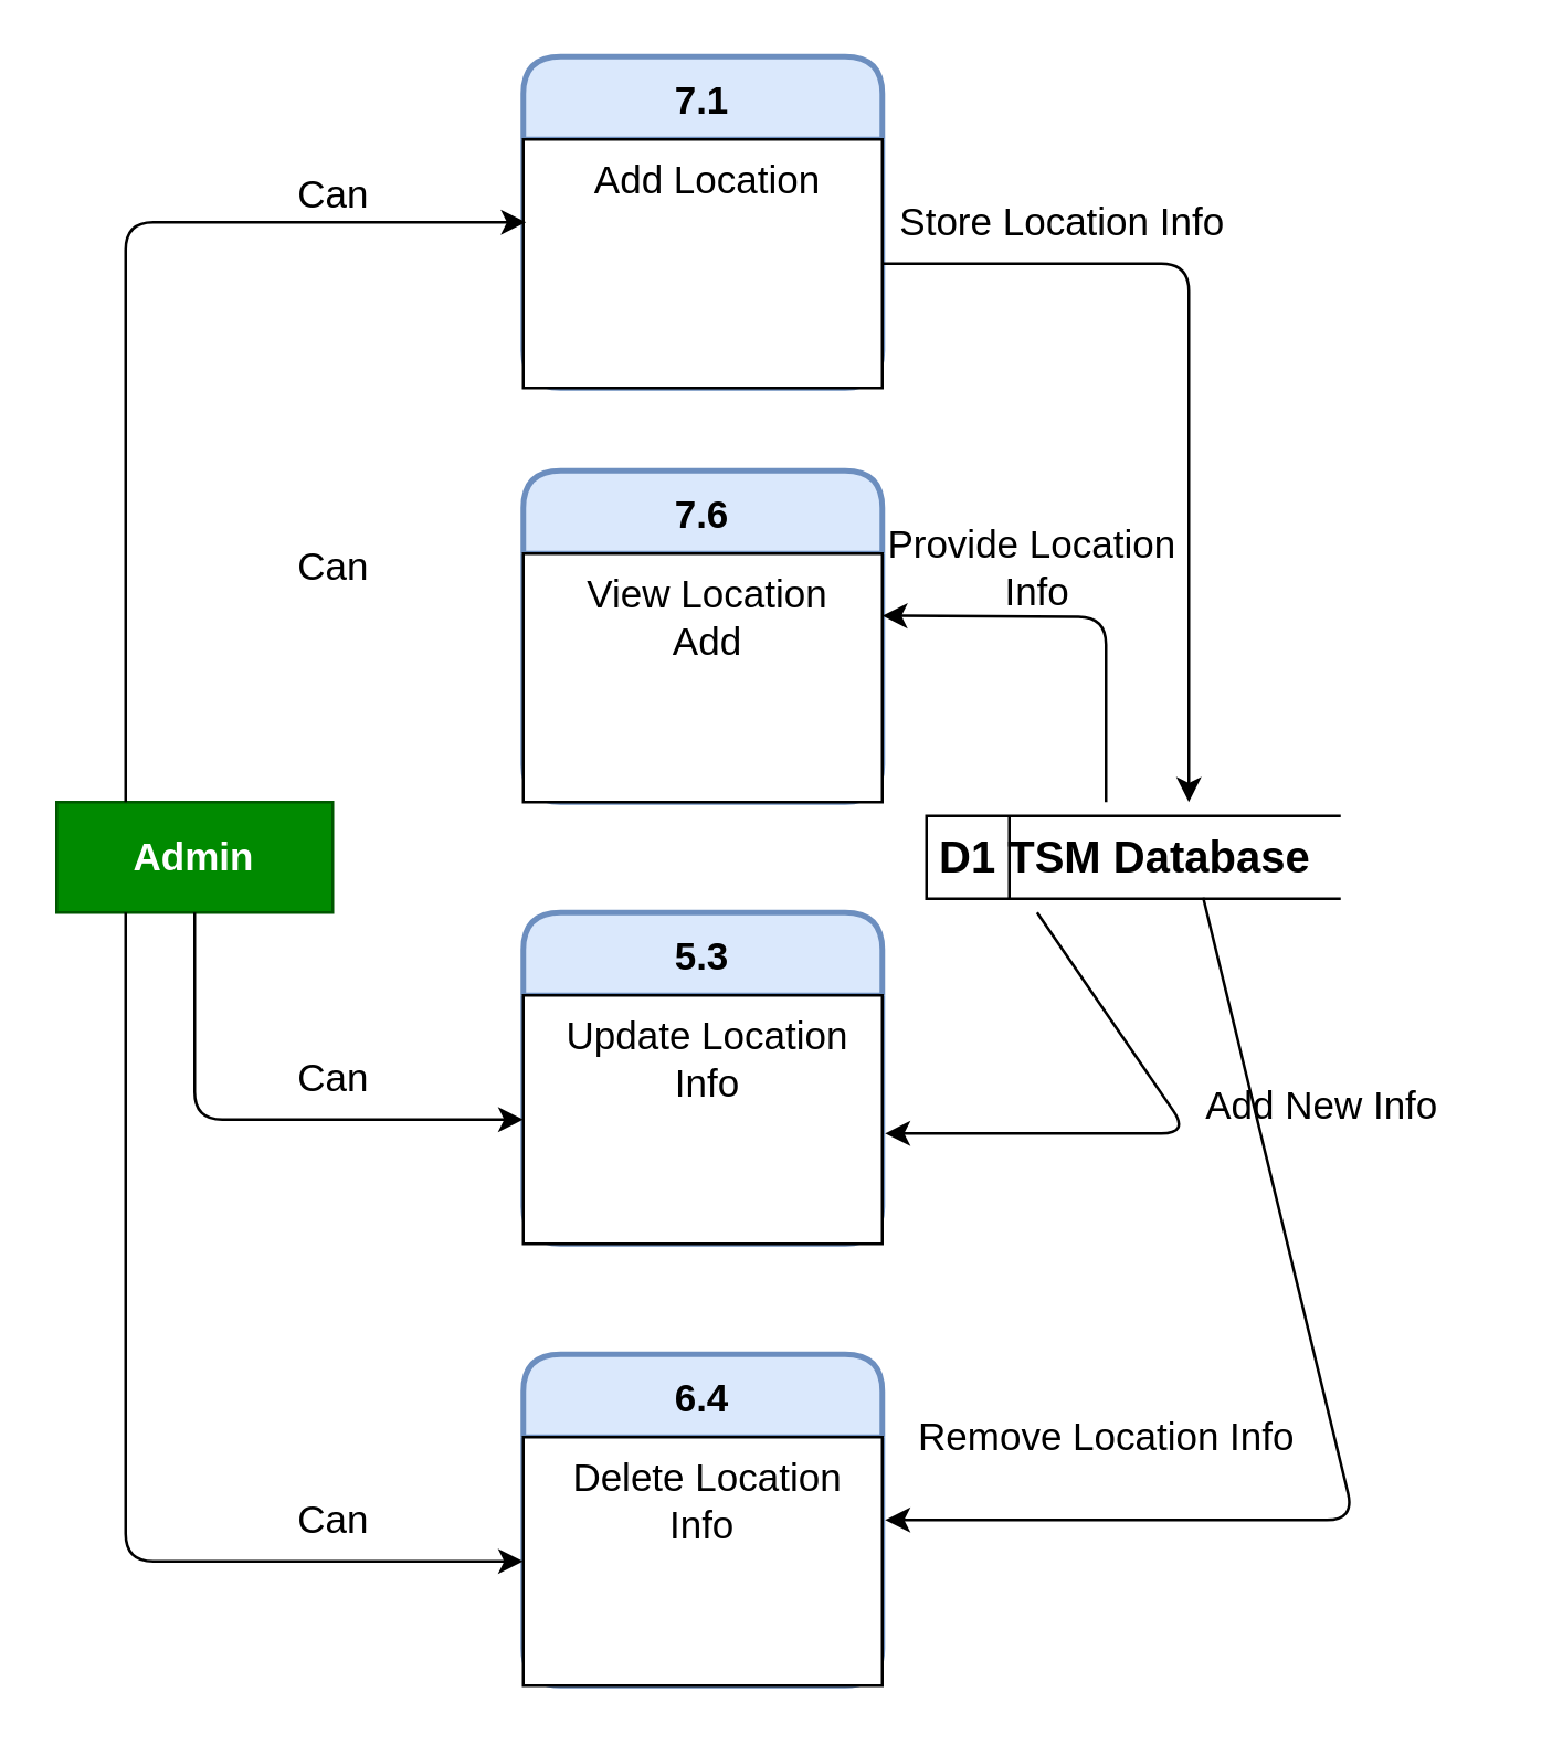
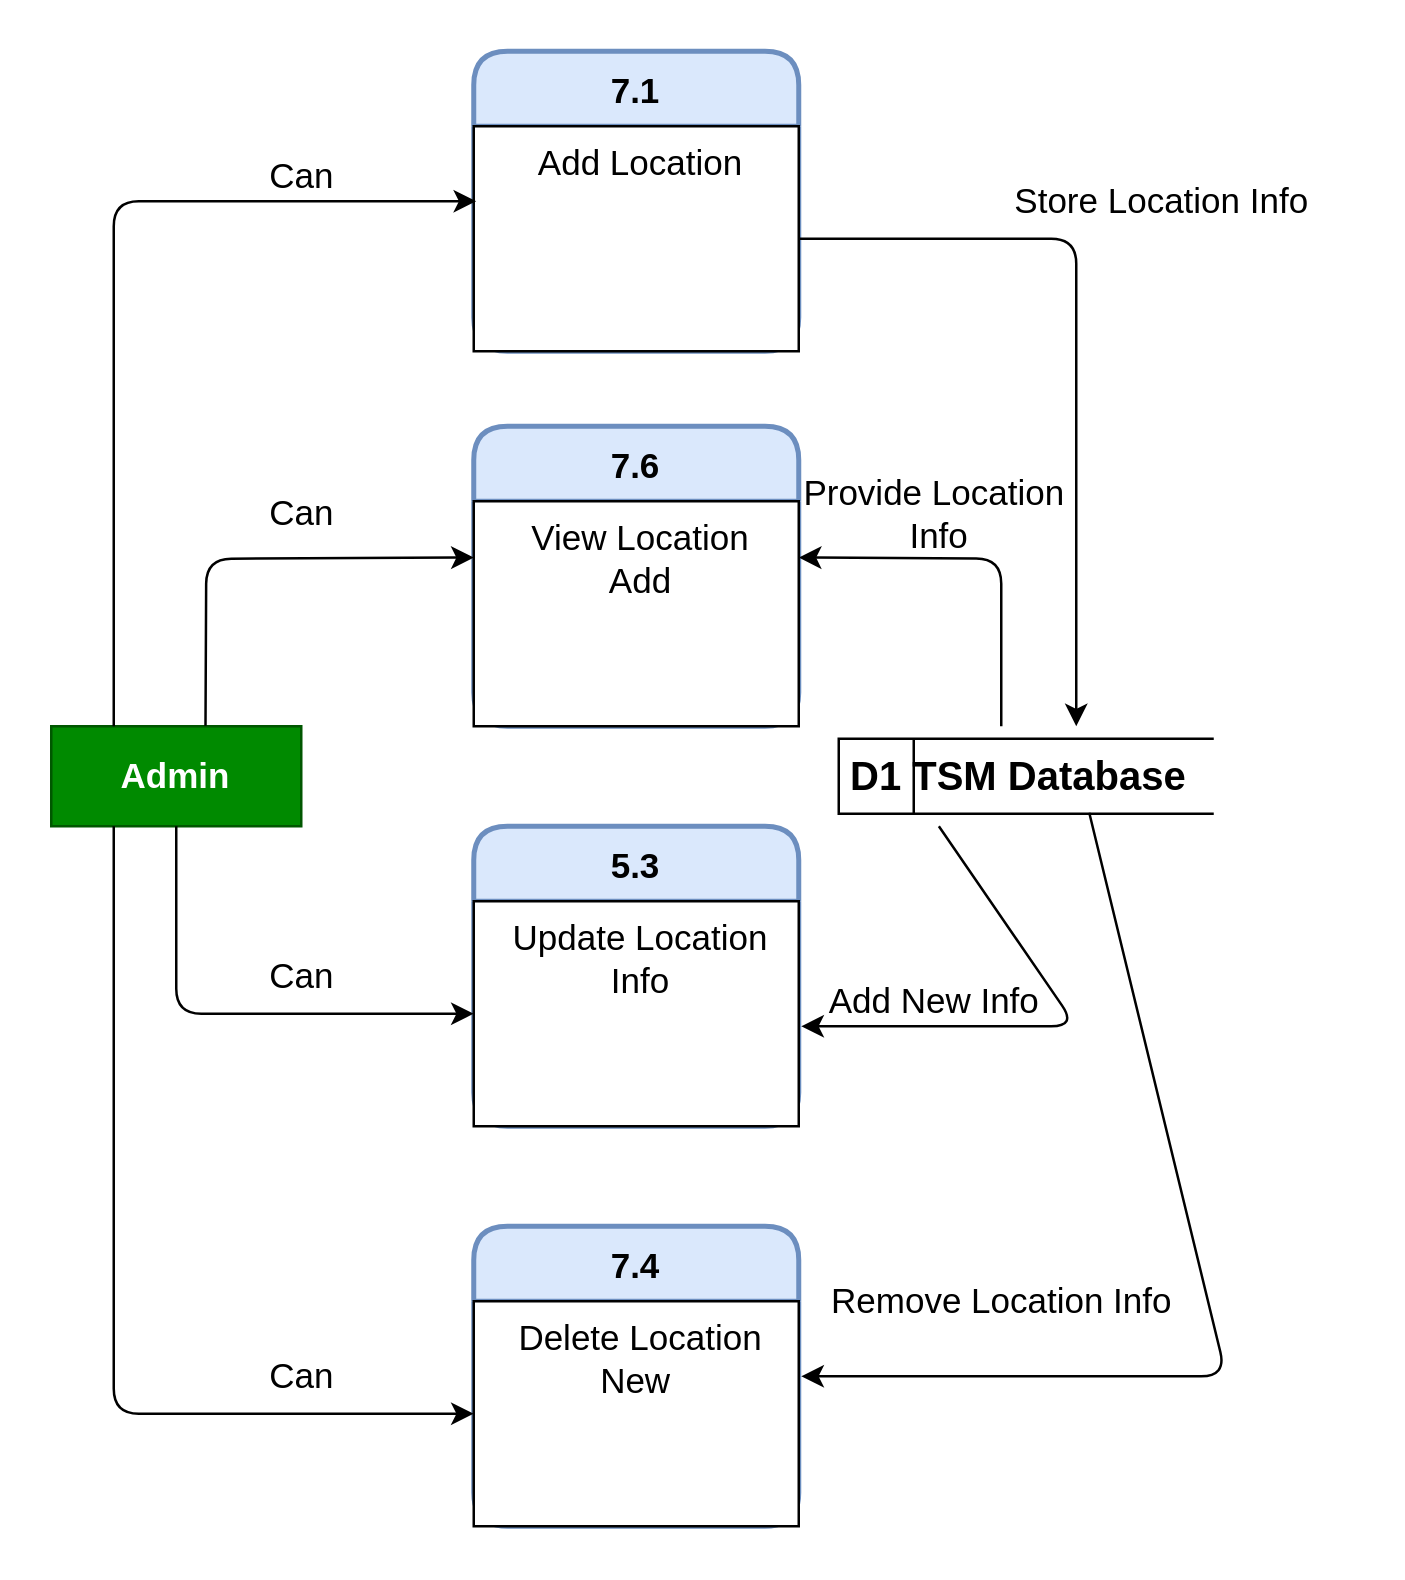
  <mxCell id="0" />
  <mxCell id="1" parent="0" />
  <mxCell id="2" value="" style="group" vertex="1" connectable="0" parent="1"><mxGeometry x="20" y="20" width="520" height="590" as="geometry" /></mxCell>
  <mxCell id="3" value="7.1" style="swimlane;childLayout=stackLayout;horizontal=1;startSize=30;horizontalStack=0;rounded=1;fontSize=14;fontStyle=1;strokeWidth=2;resizeParent=0;resizeLast=1;shadow=0;dashed=0;align=center;hachureGap=4;pointerEvents=0;fillColor=#dae8fc;strokeColor=#6c8ebf;" parent="2" vertex="1"><mxGeometry x="169" width="130" height="120" as="geometry" /></mxCell>
  <mxCell id="4" value="Add Location" style="align=center;spacingLeft=4;fontSize=14;verticalAlign=top;resizable=0;rotatable=0;part=1;" parent="3" vertex="1"><mxGeometry y="30" width="130" height="90" as="geometry" /></mxCell>
  <mxCell id="5" value="" style="align=center;spacingLeft=4;fontSize=14;verticalAlign=top;resizable=0;rotatable=0;part=1;" parent="3" vertex="1"><mxGeometry y="120" width="130" as="geometry" /></mxCell>
  <mxCell id="6" value="" style="align=center;spacingLeft=4;fontSize=14;verticalAlign=top;resizable=0;rotatable=0;part=1;" parent="3" vertex="1"><mxGeometry y="120" width="130" as="geometry" /></mxCell>
  <mxCell id="7" value="7.6" style="swimlane;childLayout=stackLayout;horizontal=1;startSize=30;horizontalStack=0;rounded=1;fontSize=14;fontStyle=1;strokeWidth=2;resizeParent=0;resizeLast=1;shadow=0;dashed=0;align=center;hachureGap=4;pointerEvents=0;fillColor=#dae8fc;strokeColor=#6c8ebf;" parent="2" vertex="1"><mxGeometry x="169" y="150" width="130" height="120" as="geometry" /></mxCell>
  <mxCell id="8" value="View Location&#10;Add" style="align=center;spacingLeft=4;fontSize=14;verticalAlign=top;resizable=0;rotatable=0;part=1;" parent="7" vertex="1"><mxGeometry y="30" width="130" height="90" as="geometry" /></mxCell>
  <mxCell id="9" value="" style="align=center;spacingLeft=4;fontSize=14;verticalAlign=top;resizable=0;rotatable=0;part=1;" parent="7" vertex="1"><mxGeometry y="120" width="130" as="geometry" /></mxCell>
  <mxCell id="10" value="" style="align=center;spacingLeft=4;fontSize=14;verticalAlign=top;resizable=0;rotatable=0;part=1;" parent="7" vertex="1"><mxGeometry y="120" width="130" as="geometry" /></mxCell>
  <mxCell id="11" value="5.3" style="swimlane;childLayout=stackLayout;horizontal=1;startSize=30;horizontalStack=0;rounded=1;fontSize=14;fontStyle=1;strokeWidth=2;resizeParent=0;resizeLast=1;shadow=0;dashed=0;align=center;hachureGap=4;pointerEvents=0;fillColor=#dae8fc;strokeColor=#6c8ebf;" parent="2" vertex="1"><mxGeometry x="169" y="310" width="130" height="120" as="geometry" /></mxCell>
  <mxCell id="12" value="Update Location&#10;Info" style="align=center;spacingLeft=4;fontSize=14;verticalAlign=top;resizable=0;rotatable=0;part=1;" parent="11" vertex="1"><mxGeometry y="30" width="130" height="90" as="geometry" /></mxCell>
  <mxCell id="13" value="" style="align=center;spacingLeft=4;fontSize=14;verticalAlign=top;resizable=0;rotatable=0;part=1;" parent="11" vertex="1"><mxGeometry y="120" width="130" as="geometry" /></mxCell>
  <mxCell id="14" value="" style="align=center;spacingLeft=4;fontSize=14;verticalAlign=top;resizable=0;rotatable=0;part=1;" parent="11" vertex="1"><mxGeometry y="120" width="130" as="geometry" /></mxCell>
- <mxCell id="15" value="6.4" style="swimlane;childLayout=stackLayout;horizontal=1;startSize=30;horizontalStack=0;rounded=1;fontSize=14;fontStyle=1;strokeWidth=2;resizeParent=0;resizeLast=1;shadow=0;dashed=0;align=center;hachureGap=4;pointerEvents=0;fillColor=#dae8fc;strokeColor=#6c8ebf;" parent="2" vertex="1"><mxGeometry x="169" y="470" width="130" height="120" as="geometry" /></mxCell>
- <mxCell id="16" value="Delete Location&#10;Info " style="align=center;spacingLeft=4;fontSize=14;verticalAlign=top;resizable=0;rotatable=0;part=1;" parent="15" vertex="1"><mxGeometry y="30" width="130" height="90" as="geometry" /></mxCell>
+ <mxCell id="15" value="7.4" style="swimlane;childLayout=stackLayout;horizontal=1;startSize=30;horizontalStack=0;rounded=1;fontSize=14;fontStyle=1;strokeWidth=2;resizeParent=0;resizeLast=1;shadow=0;dashed=0;align=center;hachureGap=4;pointerEvents=0;fillColor=#dae8fc;strokeColor=#6c8ebf;" parent="2" vertex="1"><mxGeometry x="169" y="470" width="130" height="120" as="geometry" /></mxCell>
+ <mxCell id="16" value="Delete Location&#10;New " style="align=center;spacingLeft=4;fontSize=14;verticalAlign=top;resizable=0;rotatable=0;part=1;" parent="15" vertex="1"><mxGeometry y="30" width="130" height="90" as="geometry" /></mxCell>
  <mxCell id="17" value="" style="align=center;spacingLeft=4;fontSize=14;verticalAlign=top;resizable=0;rotatable=0;part=1;" parent="15" vertex="1"><mxGeometry y="120" width="130" as="geometry" /></mxCell>
  <mxCell id="18" value="" style="align=center;spacingLeft=4;fontSize=14;verticalAlign=top;resizable=0;rotatable=0;part=1;" parent="15" vertex="1"><mxGeometry y="120" width="130" as="geometry" /></mxCell>
  <mxCell id="19" value="&lt;font style=&quot;font-size: 14px&quot;&gt;&lt;b&gt;Admin&lt;/b&gt;&lt;/font&gt;" style="whiteSpace=wrap;html=1;align=center;hachureGap=4;pointerEvents=0;fillColor=#008a00;strokeColor=#005700;fontColor=#ffffff;" parent="2" vertex="1"><mxGeometry y="270" width="100" height="40" as="geometry" /></mxCell>
  <mxCell id="20" value="&lt;font size=&quot;3&quot;&gt;&lt;b&gt;D1 TSM Database&lt;/b&gt;&lt;/font&gt;" style="html=1;dashed=0;whitespace=wrap;shape=mxgraph.dfd.dataStoreID;align=left;spacingLeft=3;points=[[0,0],[0.5,0],[1,0],[0,0.5],[1,0.5],[0,1],[0.5,1],[1,1]];hachureGap=4;pointerEvents=0;" parent="2" vertex="1"><mxGeometry x="315" y="275" width="150" height="30" as="geometry" /></mxCell>
  <mxCell id="21" value="" style="endArrow=classic;html=1;sourcePerimeterSpacing=8;targetPerimeterSpacing=8;exitX=1;exitY=0.5;exitDx=0;exitDy=0;" parent="2" source="4" edge="1"><mxGeometry width="50" height="50" relative="1" as="geometry"><mxPoint x="180" y="310" as="sourcePoint" /><mxPoint x="410" y="270" as="targetPoint" /><Array as="points"><mxPoint x="410" y="75" /></Array></mxGeometry></mxCell>
- <mxCell id="22" value="&lt;font style=&quot;font-size: 14px&quot;&gt;Store Location Info&lt;/font&gt;" style="text;html=1;align=center;verticalAlign=middle;resizable=0;points=[];autosize=1;strokeColor=none;fillColor=none;" parent="2" vertex="1"><mxGeometry x="299" y="50" width="130" height="20" as="geometry" /></mxCell>
+ <mxCell id="22" value="&lt;font style=&quot;font-size: 14px&quot;&gt;Store Location Info&lt;/font&gt;" style="text;html=1;align=center;verticalAlign=middle;resizable=0;points=[];autosize=1;strokeColor=none;fillColor=none;" parent="2" vertex="1"><mxGeometry x="379" y="50" width="130" height="20" as="geometry" /></mxCell>
  <mxCell id="23" value="" style="endArrow=classic;html=1;sourcePerimeterSpacing=8;targetPerimeterSpacing=8;entryX=1;entryY=0.25;entryDx=0;entryDy=0;" parent="2" target="8" edge="1"><mxGeometry width="50" height="50" relative="1" as="geometry"><mxPoint x="380" y="270" as="sourcePoint" /><mxPoint x="230" y="260" as="targetPoint" /><Array as="points"><mxPoint x="380" y="203" /></Array></mxGeometry></mxCell>
  <mxCell id="24" value="&lt;font style=&quot;font-size: 14px&quot;&gt;Provide Location&lt;br&gt;&amp;nbsp;Info&lt;/font&gt;" style="text;html=1;align=center;verticalAlign=middle;resizable=0;points=[];autosize=1;strokeColor=none;fillColor=none;" parent="2" vertex="1"><mxGeometry x="293" y="170" width="120" height="30" as="geometry" /></mxCell>
  <mxCell id="25" value="" style="endArrow=classic;html=1;sourcePerimeterSpacing=8;targetPerimeterSpacing=8;exitX=0.25;exitY=0;exitDx=0;exitDy=0;" parent="2" source="19" edge="1"><mxGeometry width="50" height="50" relative="1" as="geometry"><mxPoint x="180" y="300" as="sourcePoint" /><mxPoint x="170" y="60" as="targetPoint" /><Array as="points"><mxPoint x="25" y="60" /></Array></mxGeometry></mxCell>
  <mxCell id="26" value="&lt;font style=&quot;font-size: 14px&quot;&gt;Can&lt;/font&gt;" style="text;html=1;align=center;verticalAlign=middle;resizable=0;points=[];autosize=1;strokeColor=none;fillColor=none;" parent="2" vertex="1"><mxGeometry x="80" y="40" width="40" height="20" as="geometry" /></mxCell>
+ <mxCell id="27" value="" style="endArrow=classic;html=1;sourcePerimeterSpacing=8;targetPerimeterSpacing=8;exitX=0.617;exitY=-0.006;exitDx=0;exitDy=0;exitPerimeter=0;entryX=0;entryY=0.25;entryDx=0;entryDy=0;" parent="2" source="19" target="8" edge="1"><mxGeometry width="50" height="50" relative="1" as="geometry"><mxPoint x="180" y="300" as="sourcePoint" /><mxPoint x="230" y="250" as="targetPoint" /><Array as="points"><mxPoint x="62" y="203" /></Array></mxGeometry></mxCell>
  <mxCell id="28" value="&lt;font style=&quot;font-size: 14px&quot;&gt;Can&lt;/font&gt;" style="text;html=1;align=center;verticalAlign=middle;resizable=0;points=[];autosize=1;strokeColor=none;fillColor=none;" parent="2" vertex="1"><mxGeometry x="80" y="175" width="40" height="20" as="geometry" /></mxCell>
  <mxCell id="29" value="" style="endArrow=classic;html=1;sourcePerimeterSpacing=8;targetPerimeterSpacing=8;exitX=0.5;exitY=1;exitDx=0;exitDy=0;entryX=0;entryY=0.5;entryDx=0;entryDy=0;" parent="2" source="19" target="12" edge="1"><mxGeometry width="50" height="50" relative="1" as="geometry"><mxPoint x="180" y="300" as="sourcePoint" /><mxPoint x="230" y="250" as="targetPoint" /><Array as="points"><mxPoint x="50" y="385" /></Array></mxGeometry></mxCell>
  <mxCell id="30" value="&lt;font style=&quot;font-size: 14px&quot;&gt;Can&lt;/font&gt;" style="text;html=1;align=center;verticalAlign=middle;resizable=0;points=[];autosize=1;strokeColor=none;fillColor=none;" parent="2" vertex="1"><mxGeometry x="80" y="360" width="40" height="20" as="geometry" /></mxCell>
  <mxCell id="31" value="" style="endArrow=classic;html=1;sourcePerimeterSpacing=8;targetPerimeterSpacing=8;exitX=0.25;exitY=1;exitDx=0;exitDy=0;entryX=0;entryY=0.5;entryDx=0;entryDy=0;" parent="2" source="19" target="16" edge="1"><mxGeometry width="50" height="50" relative="1" as="geometry"><mxPoint x="180" y="300" as="sourcePoint" /><mxPoint x="230" y="250" as="targetPoint" /><Array as="points"><mxPoint x="25" y="545" /></Array></mxGeometry></mxCell>
  <mxCell id="32" value="&lt;font style=&quot;font-size: 14px&quot;&gt;Can&lt;/font&gt;" style="text;html=1;align=center;verticalAlign=middle;resizable=0;points=[];autosize=1;strokeColor=none;fillColor=none;" parent="2" vertex="1"><mxGeometry x="80" y="520" width="40" height="20" as="geometry" /></mxCell>
  <mxCell id="33" value="" style="endArrow=classic;html=1;sourcePerimeterSpacing=8;targetPerimeterSpacing=8;exitX=0.267;exitY=1.167;exitDx=0;exitDy=0;exitPerimeter=0;" parent="2" source="20" edge="1"><mxGeometry width="50" height="50" relative="1" as="geometry"><mxPoint x="180" y="530" as="sourcePoint" /><mxPoint x="300" y="390" as="targetPoint" /><Array as="points"><mxPoint x="410" y="390" /></Array></mxGeometry></mxCell>
- <mxCell id="34" value="&lt;font style=&quot;font-size: 14px&quot;&gt;Add New Info&lt;/font&gt;" style="text;html=1;align=center;verticalAlign=middle;resizable=0;points=[];autosize=1;strokeColor=none;fillColor=none;" parent="2" vertex="1"><mxGeometry x="408" y="370" width="100" height="20" as="geometry" /></mxCell>
+ <mxCell id="34" value="&lt;font style=&quot;font-size: 14px&quot;&gt;Add New Info&lt;/font&gt;" style="text;html=1;align=center;verticalAlign=middle;resizable=0;points=[];autosize=1;strokeColor=none;fillColor=none;" parent="2" vertex="1"><mxGeometry x="303" y="370" width="100" height="20" as="geometry" /></mxCell>
  <mxCell id="35" value="" style="endArrow=classic;html=1;sourcePerimeterSpacing=8;targetPerimeterSpacing=8;exitX=0.668;exitY=0.986;exitDx=0;exitDy=0;exitPerimeter=0;" parent="2" source="20" edge="1"><mxGeometry width="50" height="50" relative="1" as="geometry"><mxPoint x="180" y="530" as="sourcePoint" /><mxPoint x="300" y="530" as="targetPoint" /><Array as="points"><mxPoint x="470" y="530" /></Array></mxGeometry></mxCell>
  <mxCell id="36" value="&lt;font style=&quot;font-size: 14px&quot;&gt;Remove Location Info&lt;/font&gt;" style="text;html=1;align=center;verticalAlign=middle;resizable=0;points=[];autosize=1;strokeColor=none;fillColor=none;" parent="2" vertex="1"><mxGeometry x="305" y="490" width="150" height="20" as="geometry" /></mxCell>
